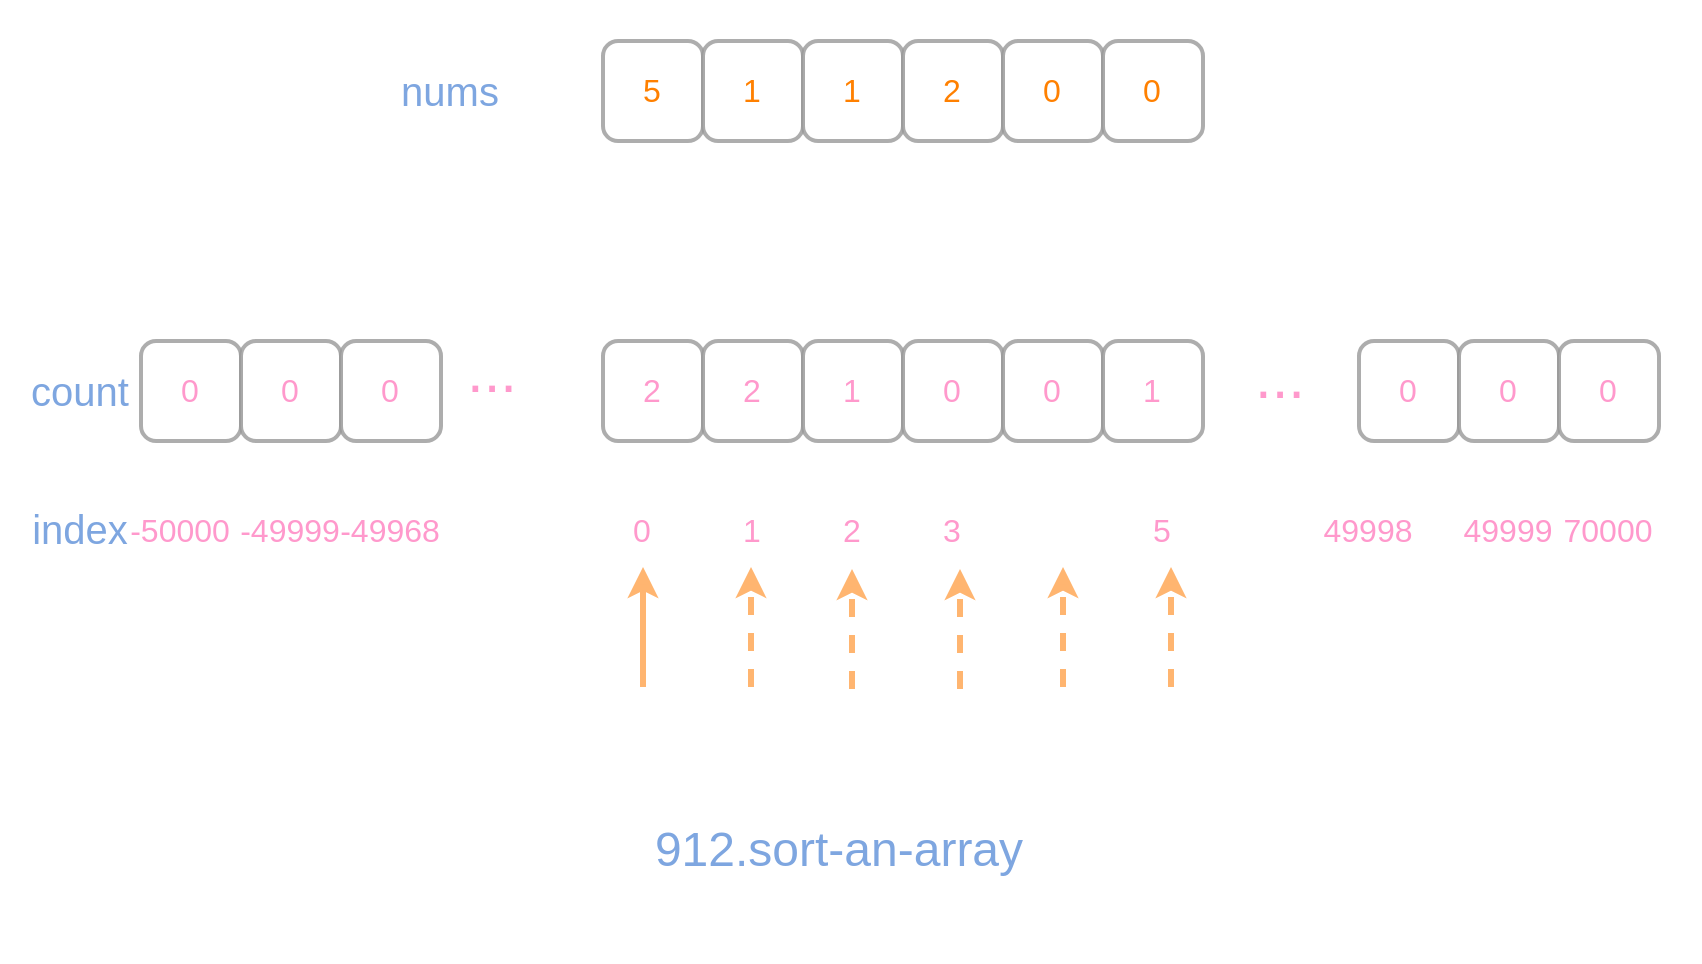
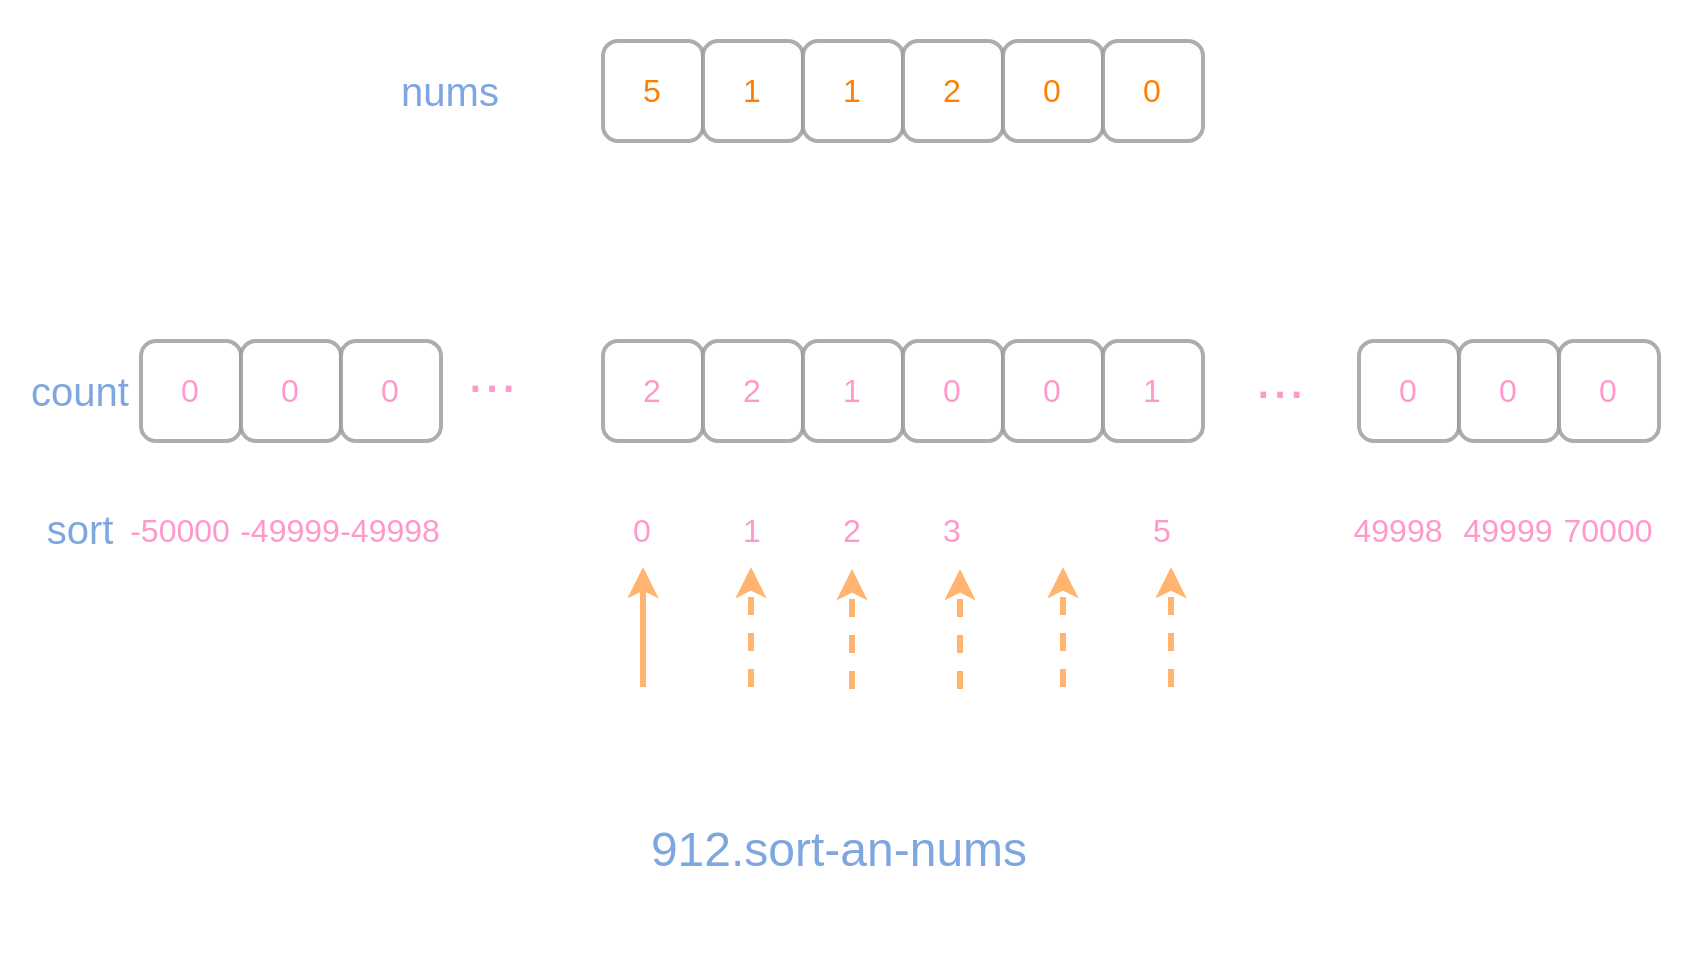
  <mxCell id="0" />
  <mxCell id="1" parent="0" />
  <mxCell id="2" value="5" style="rounded=1;whiteSpace=wrap;html=1;fontSize=16;fontColor=#FF8000;labelBorderColor=none;glass=0;opacity=80;strokeWidth=2;strokeColor=#999999;" vertex="1" parent="1"><mxGeometry x="301" y="20" width="50" height="50" as="geometry" /></mxCell>
  <mxCell id="3" value="1" style="rounded=1;whiteSpace=wrap;html=1;fontSize=16;fontColor=#FF8000;labelBorderColor=none;glass=0;opacity=80;strokeWidth=2;strokeColor=#999999;" vertex="1" parent="1"><mxGeometry x="351" y="20" width="50" height="50" as="geometry" /></mxCell>
  <mxCell id="4" value="1" style="rounded=1;whiteSpace=wrap;html=1;fontSize=16;fontColor=#FF8000;labelBorderColor=none;glass=0;opacity=80;strokeWidth=2;strokeColor=#999999;" vertex="1" parent="1"><mxGeometry x="401" y="20" width="50" height="50" as="geometry" /></mxCell>
  <mxCell id="5" value="2" style="rounded=1;whiteSpace=wrap;html=1;fontSize=16;fontColor=#FF8000;labelBorderColor=none;glass=0;opacity=80;strokeWidth=2;strokeColor=#999999;" vertex="1" parent="1"><mxGeometry x="451" y="20" width="50" height="50" as="geometry" /></mxCell>
  <mxCell id="6" value="0" style="rounded=1;whiteSpace=wrap;html=1;fontSize=16;fontColor=#FF8000;labelBorderColor=none;glass=0;opacity=80;strokeWidth=2;strokeColor=#999999;" vertex="1" parent="1"><mxGeometry x="501" y="20" width="50" height="50" as="geometry" /></mxCell>
  <mxCell id="7" value="0" style="rounded=1;whiteSpace=wrap;html=1;fontSize=16;fontColor=#FF8000;labelBorderColor=none;glass=0;opacity=80;strokeWidth=2;strokeColor=#999999;" vertex="1" parent="1"><mxGeometry x="551" y="20" width="50" height="50" as="geometry" /></mxCell>
  <mxCell id="8" value="0" style="rounded=1;whiteSpace=wrap;html=1;fontSize=16;fontColor=#FF99CC;labelBorderColor=none;glass=0;opacity=80;strokeWidth=2;strokeColor=#999999;" vertex="1" parent="1"><mxGeometry x="70" y="170" width="50" height="50" as="geometry" /></mxCell>
  <mxCell id="9" value="0" style="rounded=1;whiteSpace=wrap;html=1;fontSize=16;fontColor=#FF99CC;labelBorderColor=none;glass=0;opacity=80;strokeWidth=2;strokeColor=#999999;" vertex="1" parent="1"><mxGeometry x="120" y="170" width="50" height="50" as="geometry" /></mxCell>
  <mxCell id="10" value="0" style="rounded=1;whiteSpace=wrap;html=1;fontSize=16;fontColor=#FF99CC;labelBorderColor=none;glass=0;opacity=80;strokeWidth=2;strokeColor=#999999;" vertex="1" parent="1"><mxGeometry x="170" y="170" width="50" height="50" as="geometry" /></mxCell>
  <mxCell id="11" value="2" style="rounded=1;whiteSpace=wrap;html=1;fontSize=16;fontColor=#FF99CC;labelBorderColor=none;glass=0;opacity=80;strokeWidth=2;strokeColor=#999999;" vertex="1" parent="1"><mxGeometry x="301" y="170" width="50" height="50" as="geometry" /></mxCell>
  <mxCell id="12" value="2" style="rounded=1;whiteSpace=wrap;html=1;fontSize=16;fontColor=#FF99CC;labelBorderColor=none;glass=0;opacity=80;strokeWidth=2;strokeColor=#999999;" vertex="1" parent="1"><mxGeometry x="351" y="170" width="50" height="50" as="geometry" /></mxCell>
  <mxCell id="13" value="1" style="rounded=1;whiteSpace=wrap;html=1;fontSize=16;fontColor=#FF99CC;labelBorderColor=none;glass=0;opacity=80;strokeWidth=2;strokeColor=#999999;" vertex="1" parent="1"><mxGeometry x="401" y="170" width="50" height="50" as="geometry" /></mxCell>
  <mxCell id="14" value="..." style="text;html=1;strokeColor=none;fillColor=none;align=center;verticalAlign=middle;whiteSpace=wrap;rounded=0;glass=0;fontSize=30;fontColor=#FF99CC;opacity=80;" vertex="1" parent="1"><mxGeometry x="226" y="175" width="40" height="20" as="geometry" /></mxCell>
  <mxCell id="15" value="&lt;span style=&quot;font-size: 16px&quot;&gt;-50000&lt;/span&gt;" style="text;html=1;strokeColor=none;fillColor=none;align=center;verticalAlign=middle;whiteSpace=wrap;rounded=0;glass=0;fontSize=30;fontColor=#FF99CC;opacity=80;" vertex="1" parent="1"><mxGeometry x="70" y="250" width="40" height="20" as="geometry" /></mxCell>
  <mxCell id="16" value="&lt;span style=&quot;font-size: 16px&quot;&gt;-49999&lt;/span&gt;" style="text;html=1;strokeColor=none;fillColor=none;align=center;verticalAlign=middle;whiteSpace=wrap;rounded=0;glass=0;fontSize=30;fontColor=#FF99CC;opacity=80;" vertex="1" parent="1"><mxGeometry x="125" y="250" width="40" height="20" as="geometry" /></mxCell>
- <mxCell id="17" value="&lt;span style=&quot;font-size: 16px&quot;&gt;-49968&lt;/span&gt;" style="text;html=1;strokeColor=none;fillColor=none;align=center;verticalAlign=middle;whiteSpace=wrap;rounded=0;glass=0;fontSize=30;fontColor=#FF99CC;opacity=80;" vertex="1" parent="1"><mxGeometry x="175" y="250" width="40" height="20" as="geometry" /></mxCell>
+ <mxCell id="17" value="&lt;span style=&quot;font-size: 16px&quot;&gt;-49998&lt;/span&gt;" style="text;html=1;strokeColor=none;fillColor=none;align=center;verticalAlign=middle;whiteSpace=wrap;rounded=0;glass=0;fontSize=30;fontColor=#FF99CC;opacity=80;" vertex="1" parent="1"><mxGeometry x="175" y="250" width="40" height="20" as="geometry" /></mxCell>
  <mxCell id="18" value="&lt;span style=&quot;font-size: 16px&quot;&gt;0&lt;/span&gt;" style="text;html=1;strokeColor=none;fillColor=none;align=center;verticalAlign=middle;whiteSpace=wrap;rounded=0;glass=0;fontSize=30;fontColor=#FF99CC;opacity=80;" vertex="1" parent="1"><mxGeometry x="301" y="250" width="40" height="20" as="geometry" /></mxCell>
  <mxCell id="19" value="&lt;span style=&quot;font-size: 16px&quot;&gt;1&lt;/span&gt;" style="text;html=1;strokeColor=none;fillColor=none;align=center;verticalAlign=middle;whiteSpace=wrap;rounded=0;glass=0;fontSize=30;fontColor=#FF99CC;opacity=80;" vertex="1" parent="1"><mxGeometry x="356" y="250" width="40" height="20" as="geometry" /></mxCell>
  <mxCell id="20" value="&lt;span style=&quot;font-size: 16px&quot;&gt;2&lt;/span&gt;" style="text;html=1;strokeColor=none;fillColor=none;align=center;verticalAlign=middle;whiteSpace=wrap;rounded=0;glass=0;fontSize=30;fontColor=#FF99CC;opacity=80;" vertex="1" parent="1"><mxGeometry x="406" y="250" width="40" height="20" as="geometry" /></mxCell>
  <mxCell id="21" value="&lt;span style=&quot;font-size: 16px&quot;&gt;3&lt;/span&gt;" style="text;html=1;strokeColor=none;fillColor=none;align=center;verticalAlign=middle;whiteSpace=wrap;rounded=0;glass=0;fontSize=30;fontColor=#FF99CC;opacity=80;" vertex="1" parent="1"><mxGeometry x="456" y="250" width="40" height="20" as="geometry" /></mxCell>
  <mxCell id="22" value="&lt;span style=&quot;font-size: 16px&quot;&gt;5&lt;/span&gt;" style="text;html=1;strokeColor=none;fillColor=none;align=center;verticalAlign=middle;whiteSpace=wrap;rounded=0;glass=0;fontSize=30;fontColor=#FF99CC;opacity=80;" vertex="1" parent="1"><mxGeometry x="561" y="250" width="40" height="20" as="geometry" /></mxCell>
  <mxCell id="23" value="0" style="rounded=1;whiteSpace=wrap;html=1;fontSize=16;fontColor=#FF99CC;labelBorderColor=none;glass=0;opacity=80;strokeWidth=2;strokeColor=#999999;" vertex="1" parent="1"><mxGeometry x="451" y="170" width="50" height="50" as="geometry" /></mxCell>
  <mxCell id="24" value="0" style="rounded=1;whiteSpace=wrap;html=1;fontSize=16;fontColor=#FF99CC;labelBorderColor=none;glass=0;opacity=80;strokeWidth=2;strokeColor=#999999;" vertex="1" parent="1"><mxGeometry x="501" y="170" width="50" height="50" as="geometry" /></mxCell>
  <mxCell id="25" value="1" style="rounded=1;whiteSpace=wrap;html=1;fontSize=16;fontColor=#FF99CC;labelBorderColor=none;glass=0;opacity=80;strokeWidth=2;strokeColor=#999999;" vertex="1" parent="1"><mxGeometry x="551" y="170" width="50" height="50" as="geometry" /></mxCell>
  <mxCell id="26" value="..." style="text;html=1;strokeColor=none;fillColor=none;align=center;verticalAlign=middle;whiteSpace=wrap;rounded=0;glass=0;fontSize=30;fontColor=#FF99CC;opacity=80;" vertex="1" parent="1"><mxGeometry x="620" y="178" width="40" height="20" as="geometry" /></mxCell>
  <mxCell id="27" value="0" style="rounded=1;whiteSpace=wrap;html=1;fontSize=16;fontColor=#FF99CC;labelBorderColor=none;glass=0;opacity=80;strokeWidth=2;strokeColor=#999999;" vertex="1" parent="1"><mxGeometry x="679" y="170" width="50" height="50" as="geometry" /></mxCell>
  <mxCell id="28" value="0" style="rounded=1;whiteSpace=wrap;html=1;fontSize=16;fontColor=#FF99CC;labelBorderColor=none;glass=0;opacity=80;strokeWidth=2;strokeColor=#999999;" vertex="1" parent="1"><mxGeometry x="729" y="170" width="50" height="50" as="geometry" /></mxCell>
  <mxCell id="29" value="0" style="rounded=1;whiteSpace=wrap;html=1;fontSize=16;fontColor=#FF99CC;labelBorderColor=none;glass=0;opacity=80;strokeWidth=2;strokeColor=#999999;" vertex="1" parent="1"><mxGeometry x="779" y="170" width="50" height="50" as="geometry" /></mxCell>
- <mxCell id="30" value="&lt;span style=&quot;font-size: 16px&quot;&gt;49998&lt;/span&gt;" style="text;html=1;strokeColor=none;fillColor=none;align=center;verticalAlign=middle;whiteSpace=wrap;rounded=0;glass=0;fontSize=30;fontColor=#FF99CC;opacity=80;" vertex="1" parent="1"><mxGeometry x="664" y="250" width="40" height="20" as="geometry" /></mxCell>
+ <mxCell id="30" value="&lt;span style=&quot;font-size: 16px&quot;&gt;49998&lt;/span&gt;" style="text;html=1;strokeColor=none;fillColor=none;align=center;verticalAlign=middle;whiteSpace=wrap;rounded=0;glass=0;fontSize=30;fontColor=#FF99CC;opacity=80;" vertex="1" parent="1"><mxGeometry x="679" y="250" width="40" height="20" as="geometry" /></mxCell>
  <mxCell id="31" value="&lt;span style=&quot;font-size: 16px&quot;&gt;49999&lt;/span&gt;" style="text;html=1;strokeColor=none;fillColor=none;align=center;verticalAlign=middle;whiteSpace=wrap;rounded=0;glass=0;fontSize=30;fontColor=#FF99CC;opacity=80;" vertex="1" parent="1"><mxGeometry x="734" y="250" width="40" height="20" as="geometry" /></mxCell>
  <mxCell id="32" value="&lt;span style=&quot;font-size: 16px&quot;&gt;70000&lt;/span&gt;" style="text;html=1;strokeColor=none;fillColor=none;align=center;verticalAlign=middle;whiteSpace=wrap;rounded=0;glass=0;fontSize=30;fontColor=#FF99CC;opacity=80;" vertex="1" parent="1"><mxGeometry x="784" y="250" width="40" height="20" as="geometry" /></mxCell>
  <mxCell id="33" value="" style="endArrow=classic;html=1;fontSize=30;fontColor=#FF8000;strokeWidth=3;strokeColor=#FFB570;" edge="1" parent="1"><mxGeometry width="50" height="50" relative="1" as="geometry"><mxPoint x="321" y="343" as="sourcePoint" /><mxPoint x="321" y="283" as="targetPoint" /></mxGeometry></mxCell>
  <mxCell id="34" value="" style="endArrow=classic;html=1;fontSize=30;fontColor=#FF8000;strokeWidth=3;strokeColor=#FFB570;dashed=1;" edge="1" parent="1"><mxGeometry width="50" height="50" relative="1" as="geometry"><mxPoint x="375" y="343" as="sourcePoint" /><mxPoint x="375" y="283" as="targetPoint" /></mxGeometry></mxCell>
  <mxCell id="35" value="" style="endArrow=classic;html=1;fontSize=30;fontColor=#FF8000;strokeWidth=3;strokeColor=#FFB570;dashed=1;" edge="1" parent="1"><mxGeometry width="50" height="50" relative="1" as="geometry"><mxPoint x="425.5" y="344" as="sourcePoint" /><mxPoint x="425.5" y="284" as="targetPoint" /></mxGeometry></mxCell>
  <mxCell id="36" value="" style="endArrow=classic;html=1;fontSize=30;fontColor=#FF8000;strokeWidth=3;strokeColor=#FFB570;dashed=1;" edge="1" parent="1"><mxGeometry width="50" height="50" relative="1" as="geometry"><mxPoint x="479.5" y="344" as="sourcePoint" /><mxPoint x="479.5" y="284" as="targetPoint" /></mxGeometry></mxCell>
  <mxCell id="37" value="" style="endArrow=classic;html=1;fontSize=30;fontColor=#FF8000;strokeWidth=3;strokeColor=#FFB570;dashed=1;" edge="1" parent="1"><mxGeometry width="50" height="50" relative="1" as="geometry"><mxPoint x="531" y="343" as="sourcePoint" /><mxPoint x="531" y="283" as="targetPoint" /></mxGeometry></mxCell>
  <mxCell id="38" value="" style="endArrow=classic;html=1;fontSize=30;fontColor=#FF8000;strokeWidth=3;strokeColor=#FFB570;dashed=1;" edge="1" parent="1"><mxGeometry width="50" height="50" relative="1" as="geometry"><mxPoint x="585" y="343" as="sourcePoint" /><mxPoint x="585" y="283" as="targetPoint" /></mxGeometry></mxCell>
- <mxCell id="39" value="index" style="text;html=1;strokeColor=none;fillColor=none;align=center;verticalAlign=middle;whiteSpace=wrap;rounded=0;glass=0;fontSize=20;fontColor=#7EA6E0;opacity=80;" vertex="1" parent="1"><mxGeometry x="20" y="254" width="40" height="20" as="geometry" /></mxCell>
+ <mxCell id="39" value="sort" style="text;html=1;strokeColor=none;fillColor=none;align=center;verticalAlign=middle;whiteSpace=wrap;rounded=0;glass=0;fontSize=20;fontColor=#7EA6E0;opacity=80;" vertex="1" parent="1"><mxGeometry x="20" y="254" width="40" height="20" as="geometry" /></mxCell>
  <mxCell id="40" value="count" style="text;html=1;strokeColor=none;fillColor=none;align=center;verticalAlign=middle;whiteSpace=wrap;rounded=0;glass=0;fontSize=20;fontColor=#7EA6E0;opacity=80;" vertex="1" parent="1"><mxGeometry x="20" y="185" width="40" height="20" as="geometry" /></mxCell>
  <mxCell id="41" value="nums" style="text;html=1;strokeColor=none;fillColor=none;align=center;verticalAlign=middle;whiteSpace=wrap;rounded=0;glass=0;fontSize=20;fontColor=#7EA6E0;opacity=80;" vertex="1" parent="1"><mxGeometry x="205" y="35" width="40" height="20" as="geometry" /></mxCell>
- <mxCell id="42" value="912.sort-an-array" style="text;strokeColor=none;fillColor=none;align=center;verticalAlign=middle;whiteSpace=wrap;rounded=0;glass=0;fontSize=24;fontColor=#7EA6E0;opacity=80;" vertex="1" parent="1"><mxGeometry x="265" y="390" width="309" height="70" as="geometry" /></mxCell>
+ <mxCell id="42" value="912.sort-an-nums" style="text;strokeColor=none;fillColor=none;align=center;verticalAlign=middle;whiteSpace=wrap;rounded=0;glass=0;fontSize=24;fontColor=#7EA6E0;opacity=80;" vertex="1" parent="1"><mxGeometry x="265" y="390" width="309" height="70" as="geometry" /></mxCell>
